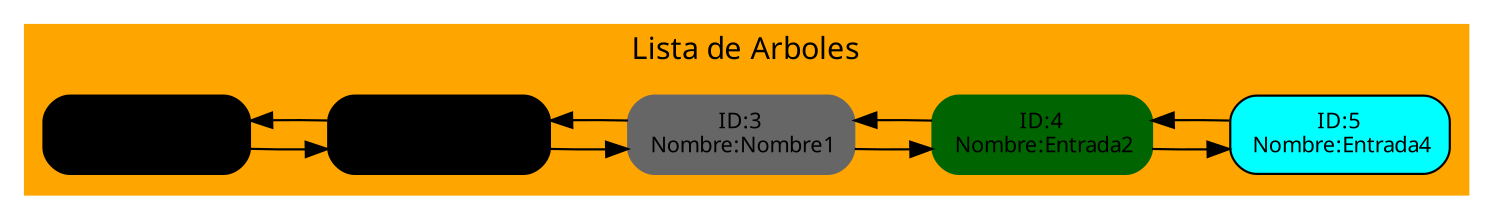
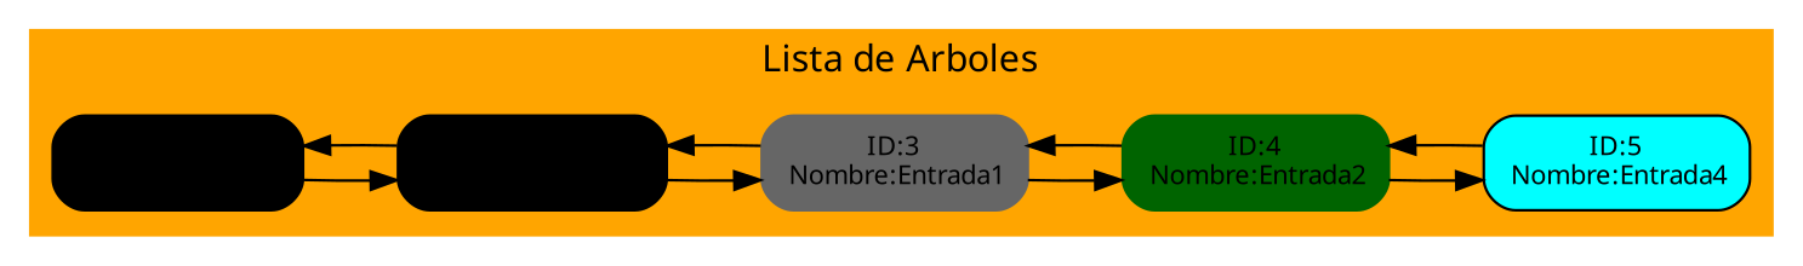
  digraph {
    rankdir=LR
    fontname="Noto Sans"
    node [fontsize=10 shape=Mrecord style=filled color=black fontname="Noto Sans"]
    edge [fontname="Noto Sans"]
    n1 [label="ID:1&#92;n Nombre:Entrada"]
    n2 [label="ID:2&#92;n Nombre:entrada1"]
-   n3 [label="ID:3&#92;n Nombre:Nombre1" color=gray40]
+   n3 [label="ID:3&#92;n Nombre:Entrada1" color=gray40]
    n4 [label="ID:4&#92;n Nombre:Entrada2" color=darkgreen]
    n5 [fillcolor=cyan label="ID:5&#92;n Nombre:Entrada4"]
    subgraph cluster_1 {
      color=orange
      label="Lista de Arboles"
      style="filled, bold"
      n1
      n2
      n3
      n4
      n5
    }
    n1 -> n2
    n2 -> n1
    n2 -> n3
    n3 -> n2
    n3 -> n4
    n4 -> n3
    n4 -> n5
    n5 -> n4
  }
